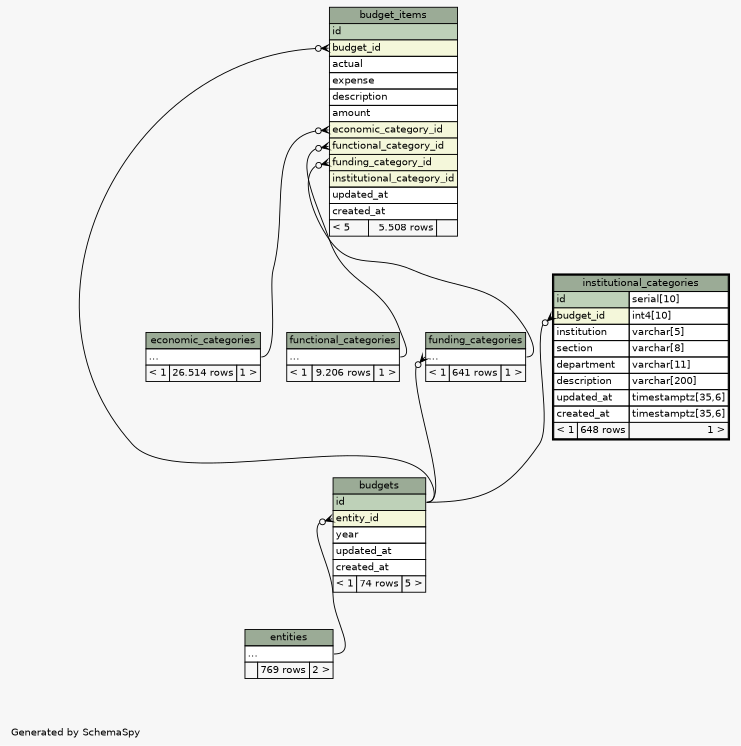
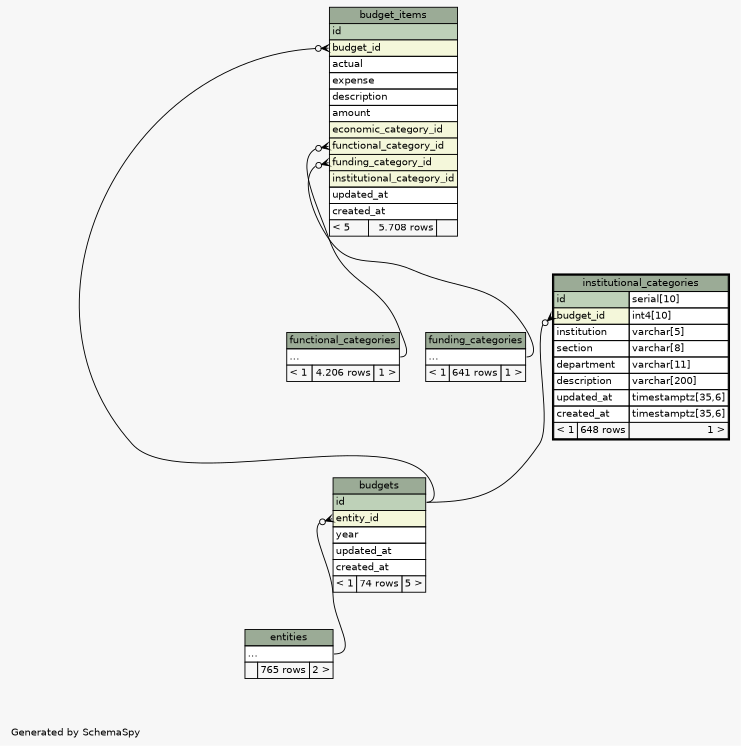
  digraph {
    bgcolor="#f7f7f7"
    fontname=Helvetica
    fontsize=11
    label="\nGenerated by SchemaSpy"
    labeljust=l
    nodesep=0.18
    rankdir=TB
    ranksep=0.46
    node [fontname=Helvetica fontsize=11 shape=plaintext]
    edge [arrowhead=none arrowsize=0.8 arrowtail=crowodot dir=back headport="elipses:e" tailport="budget_id:w"]
-   n1 [label=<     <TABLE BORDER="0" CELLBORDER="1" CELLSPACING="0" BGCOLOR="#ffffff">       <TR><TD COLSPAN="3" BGCOLOR="#9bab96" ALIGN="CENTER">budget_items</TD></TR>       <TR><TD PORT="id" COLSPAN="3" BGCOLOR="#bed1b8" ALIGN="LEFT">id</TD></TR>       <TR><TD PORT="budget_id" COLSPAN="3" BGCOLOR="#f4f7da" ALIGN="LEFT">budget_id</TD></TR>       <TR><TD PORT="actual" COLSPAN="3" ALIGN="LEFT">actual</TD></TR>       <TR><TD PORT="expense" COLSPAN="3" ALIGN="LEFT">expense</TD></TR>       <TR><TD PORT="description" COLSPAN="3" ALIGN="LEFT">description</TD></TR>       <TR><TD PORT="amount" COLSPAN="3" ALIGN="LEFT">amount</TD></TR>       <TR><TD PORT="economic_category_id" COLSPAN="3" BGCOLOR="#f4f7da" ALIGN="LEFT">economic_category_id</TD></TR>       <TR><TD PORT="functional_category_id" COLSPAN="3" BGCOLOR="#f4f7da" ALIGN="LEFT">functional_category_id</TD></TR>       <TR><TD PORT="funding_category_id" COLSPAN="3" BGCOLOR="#f4f7da" ALIGN="LEFT">funding_category_id</TD></TR>       <TR><TD PORT="institutional_category_id" COLSPAN="3" BGCOLOR="#f4f7da" ALIGN="LEFT">institutional_category_id</TD></TR>       <TR><TD PORT="updated_at" COLSPAN="3" ALIGN="LEFT">updated_at</TD></TR>       <TR><TD PORT="created_at" COLSPAN="3" ALIGN="LEFT">created_at</TD></TR>       <TR><TD ALIGN="LEFT" BGCOLOR="#f7f7f7">&lt; 5</TD><TD ALIGN="RIGHT" BGCOLOR="#f7f7f7">5.508 rows</TD><TD ALIGN="RIGHT" BGCOLOR="#f7f7f7">  </TD></TR>     </TABLE>>]
+   n1 [label=<     <TABLE BORDER="0" CELLBORDER="1" CELLSPACING="0" BGCOLOR="#ffffff">       <TR><TD COLSPAN="3" BGCOLOR="#9bab96" ALIGN="CENTER">budget_items</TD></TR>       <TR><TD PORT="id" COLSPAN="3" BGCOLOR="#bed1b8" ALIGN="LEFT">id</TD></TR>       <TR><TD PORT="budget_id" COLSPAN="3" BGCOLOR="#f4f7da" ALIGN="LEFT">budget_id</TD></TR>       <TR><TD PORT="actual" COLSPAN="3" ALIGN="LEFT">actual</TD></TR>       <TR><TD PORT="expense" COLSPAN="3" ALIGN="LEFT">expense</TD></TR>       <TR><TD PORT="description" COLSPAN="3" ALIGN="LEFT">description</TD></TR>       <TR><TD PORT="amount" COLSPAN="3" ALIGN="LEFT">amount</TD></TR>       <TR><TD PORT="economic_category_id" COLSPAN="3" BGCOLOR="#f4f7da" ALIGN="LEFT">economic_category_id</TD></TR>       <TR><TD PORT="functional_category_id" COLSPAN="3" BGCOLOR="#f4f7da" ALIGN="LEFT">functional_category_id</TD></TR>       <TR><TD PORT="funding_category_id" COLSPAN="3" BGCOLOR="#f4f7da" ALIGN="LEFT">funding_category_id</TD></TR>       <TR><TD PORT="institutional_category_id" COLSPAN="3" BGCOLOR="#f4f7da" ALIGN="LEFT">institutional_category_id</TD></TR>       <TR><TD PORT="updated_at" COLSPAN="3" ALIGN="LEFT">updated_at</TD></TR>       <TR><TD PORT="created_at" COLSPAN="3" ALIGN="LEFT">created_at</TD></TR>       <TR><TD ALIGN="LEFT" BGCOLOR="#f7f7f7">&lt; 5</TD><TD ALIGN="RIGHT" BGCOLOR="#f7f7f7">5.708 rows</TD><TD ALIGN="RIGHT" BGCOLOR="#f7f7f7">  </TD></TR>     </TABLE>>]
    n2 [label=<     <TABLE BORDER="0" CELLBORDER="1" CELLSPACING="0" BGCOLOR="#ffffff">       <TR><TD COLSPAN="3" BGCOLOR="#9bab96" ALIGN="CENTER">budgets</TD></TR>       <TR><TD PORT="id" COLSPAN="3" BGCOLOR="#bed1b8" ALIGN="LEFT">id</TD></TR>       <TR><TD PORT="entity_id" COLSPAN="3" BGCOLOR="#f4f7da" ALIGN="LEFT">entity_id</TD></TR>       <TR><TD PORT="year" COLSPAN="3" ALIGN="LEFT">year</TD></TR>       <TR><TD PORT="updated_at" COLSPAN="3" ALIGN="LEFT">updated_at</TD></TR>       <TR><TD PORT="created_at" COLSPAN="3" ALIGN="LEFT">created_at</TD></TR>       <TR><TD ALIGN="LEFT" BGCOLOR="#f7f7f7">&lt; 1</TD><TD ALIGN="RIGHT" BGCOLOR="#f7f7f7">74 rows</TD><TD ALIGN="RIGHT" BGCOLOR="#f7f7f7">5 &gt;</TD></TR>     </TABLE>>]
-   n3 [label=<     <TABLE BORDER="0" CELLBORDER="1" CELLSPACING="0" BGCOLOR="#ffffff">       <TR><TD COLSPAN="3" BGCOLOR="#9bab96" ALIGN="CENTER">economic_categories</TD></TR>       <TR><TD PORT="elipses" COLSPAN="3" ALIGN="LEFT">...</TD></TR>       <TR><TD ALIGN="LEFT" BGCOLOR="#f7f7f7">&lt; 1</TD><TD ALIGN="RIGHT" BGCOLOR="#f7f7f7">26.514 rows</TD><TD ALIGN="RIGHT" BGCOLOR="#f7f7f7">1 &gt;</TD></TR>     </TABLE>>]
-   n4 [label=<     <TABLE BORDER="0" CELLBORDER="1" CELLSPACING="0" BGCOLOR="#ffffff">       <TR><TD COLSPAN="3" BGCOLOR="#9bab96" ALIGN="CENTER">functional_categories</TD></TR>       <TR><TD PORT="elipses" COLSPAN="3" ALIGN="LEFT">...</TD></TR>       <TR><TD ALIGN="LEFT" BGCOLOR="#f7f7f7">&lt; 1</TD><TD ALIGN="RIGHT" BGCOLOR="#f7f7f7">9.206 rows</TD><TD ALIGN="RIGHT" BGCOLOR="#f7f7f7">1 &gt;</TD></TR>     </TABLE>>]
+   n4 [label=<     <TABLE BORDER="0" CELLBORDER="1" CELLSPACING="0" BGCOLOR="#ffffff">       <TR><TD COLSPAN="3" BGCOLOR="#9bab96" ALIGN="CENTER">functional_categories</TD></TR>       <TR><TD PORT="elipses" COLSPAN="3" ALIGN="LEFT">...</TD></TR>       <TR><TD ALIGN="LEFT" BGCOLOR="#f7f7f7">&lt; 1</TD><TD ALIGN="RIGHT" BGCOLOR="#f7f7f7">4.206 rows</TD><TD ALIGN="RIGHT" BGCOLOR="#f7f7f7">1 &gt;</TD></TR>     </TABLE>>]
    n5 [label=<     <TABLE BORDER="0" CELLBORDER="1" CELLSPACING="0" BGCOLOR="#ffffff">       <TR><TD COLSPAN="3" BGCOLOR="#9bab96" ALIGN="CENTER">funding_categories</TD></TR>       <TR><TD PORT="elipses" COLSPAN="3" ALIGN="LEFT">...</TD></TR>       <TR><TD ALIGN="LEFT" BGCOLOR="#f7f7f7">&lt; 1</TD><TD ALIGN="RIGHT" BGCOLOR="#f7f7f7">641 rows</TD><TD ALIGN="RIGHT" BGCOLOR="#f7f7f7">1 &gt;</TD></TR>     </TABLE>>]
-   n6 [label=<     <TABLE BORDER="0" CELLBORDER="1" CELLSPACING="0" BGCOLOR="#ffffff">       <TR><TD COLSPAN="3" BGCOLOR="#9bab96" ALIGN="CENTER">entities</TD></TR>       <TR><TD PORT="elipses" COLSPAN="3" ALIGN="LEFT">...</TD></TR>       <TR><TD ALIGN="LEFT" BGCOLOR="#f7f7f7">  </TD><TD ALIGN="RIGHT" BGCOLOR="#f7f7f7">769 rows</TD><TD ALIGN="RIGHT" BGCOLOR="#f7f7f7">2 &gt;</TD></TR>     </TABLE>>]
+   n6 [label=<     <TABLE BORDER="0" CELLBORDER="1" CELLSPACING="0" BGCOLOR="#ffffff">       <TR><TD COLSPAN="3" BGCOLOR="#9bab96" ALIGN="CENTER">entities</TD></TR>       <TR><TD PORT="elipses" COLSPAN="3" ALIGN="LEFT">...</TD></TR>       <TR><TD ALIGN="LEFT" BGCOLOR="#f7f7f7">  </TD><TD ALIGN="RIGHT" BGCOLOR="#f7f7f7">765 rows</TD><TD ALIGN="RIGHT" BGCOLOR="#f7f7f7">2 &gt;</TD></TR>     </TABLE>>]
    n7 [label=<     <TABLE BORDER="2" CELLBORDER="1" CELLSPACING="0" BGCOLOR="#ffffff">       <TR><TD COLSPAN="3" BGCOLOR="#9bab96" ALIGN="CENTER">institutional_categories</TD></TR>       <TR><TD PORT="id" COLSPAN="2" BGCOLOR="#bed1b8" ALIGN="LEFT">id</TD><TD PORT="id.type" ALIGN="LEFT">serial[10]</TD></TR>       <TR><TD PORT="budget_id" COLSPAN="2" BGCOLOR="#f4f7da" ALIGN="LEFT">budget_id</TD><TD PORT="budget_id.type" ALIGN="LEFT">int4[10]</TD></TR>       <TR><TD PORT="institution" COLSPAN="2" ALIGN="LEFT">institution</TD><TD PORT="institution.type" ALIGN="LEFT">varchar[5]</TD></TR>       <TR><TD PORT="section" COLSPAN="2" ALIGN="LEFT">section</TD><TD PORT="section.type" ALIGN="LEFT">varchar[8]</TD></TR>       <TR><TD PORT="department" COLSPAN="2" ALIGN="LEFT">department</TD><TD PORT="department.type" ALIGN="LEFT">varchar[11]</TD></TR>       <TR><TD PORT="description" COLSPAN="2" ALIGN="LEFT">description</TD><TD PORT="description.type" ALIGN="LEFT">varchar[200]</TD></TR>       <TR><TD PORT="updated_at" COLSPAN="2" ALIGN="LEFT">updated_at</TD><TD PORT="updated_at.type" ALIGN="LEFT">timestamptz[35,6]</TD></TR>       <TR><TD PORT="created_at" COLSPAN="2" ALIGN="LEFT">created_at</TD><TD PORT="created_at.type" ALIGN="LEFT">timestamptz[35,6]</TD></TR>       <TR><TD ALIGN="LEFT" BGCOLOR="#f7f7f7">&lt; 1</TD><TD ALIGN="RIGHT" BGCOLOR="#f7f7f7">648 rows</TD><TD ALIGN="RIGHT" BGCOLOR="#f7f7f7">1 &gt;</TD></TR>     </TABLE>>]
    n1 -> n2 [headport="id:e"]
-   n1 -> n3 [tailport="economic_category_id:w"]
    n1 -> n4 [tailport="functional_category_id:w"]
    n1 -> n5 [tailport="funding_category_id:w"]
    n2 -> n6 [tailport="entity_id:w"]
-   n5 -> n2 [headport="id:e" tailport="elipses:w"]
    n7 -> n2 [headport="id:e"]
  }
